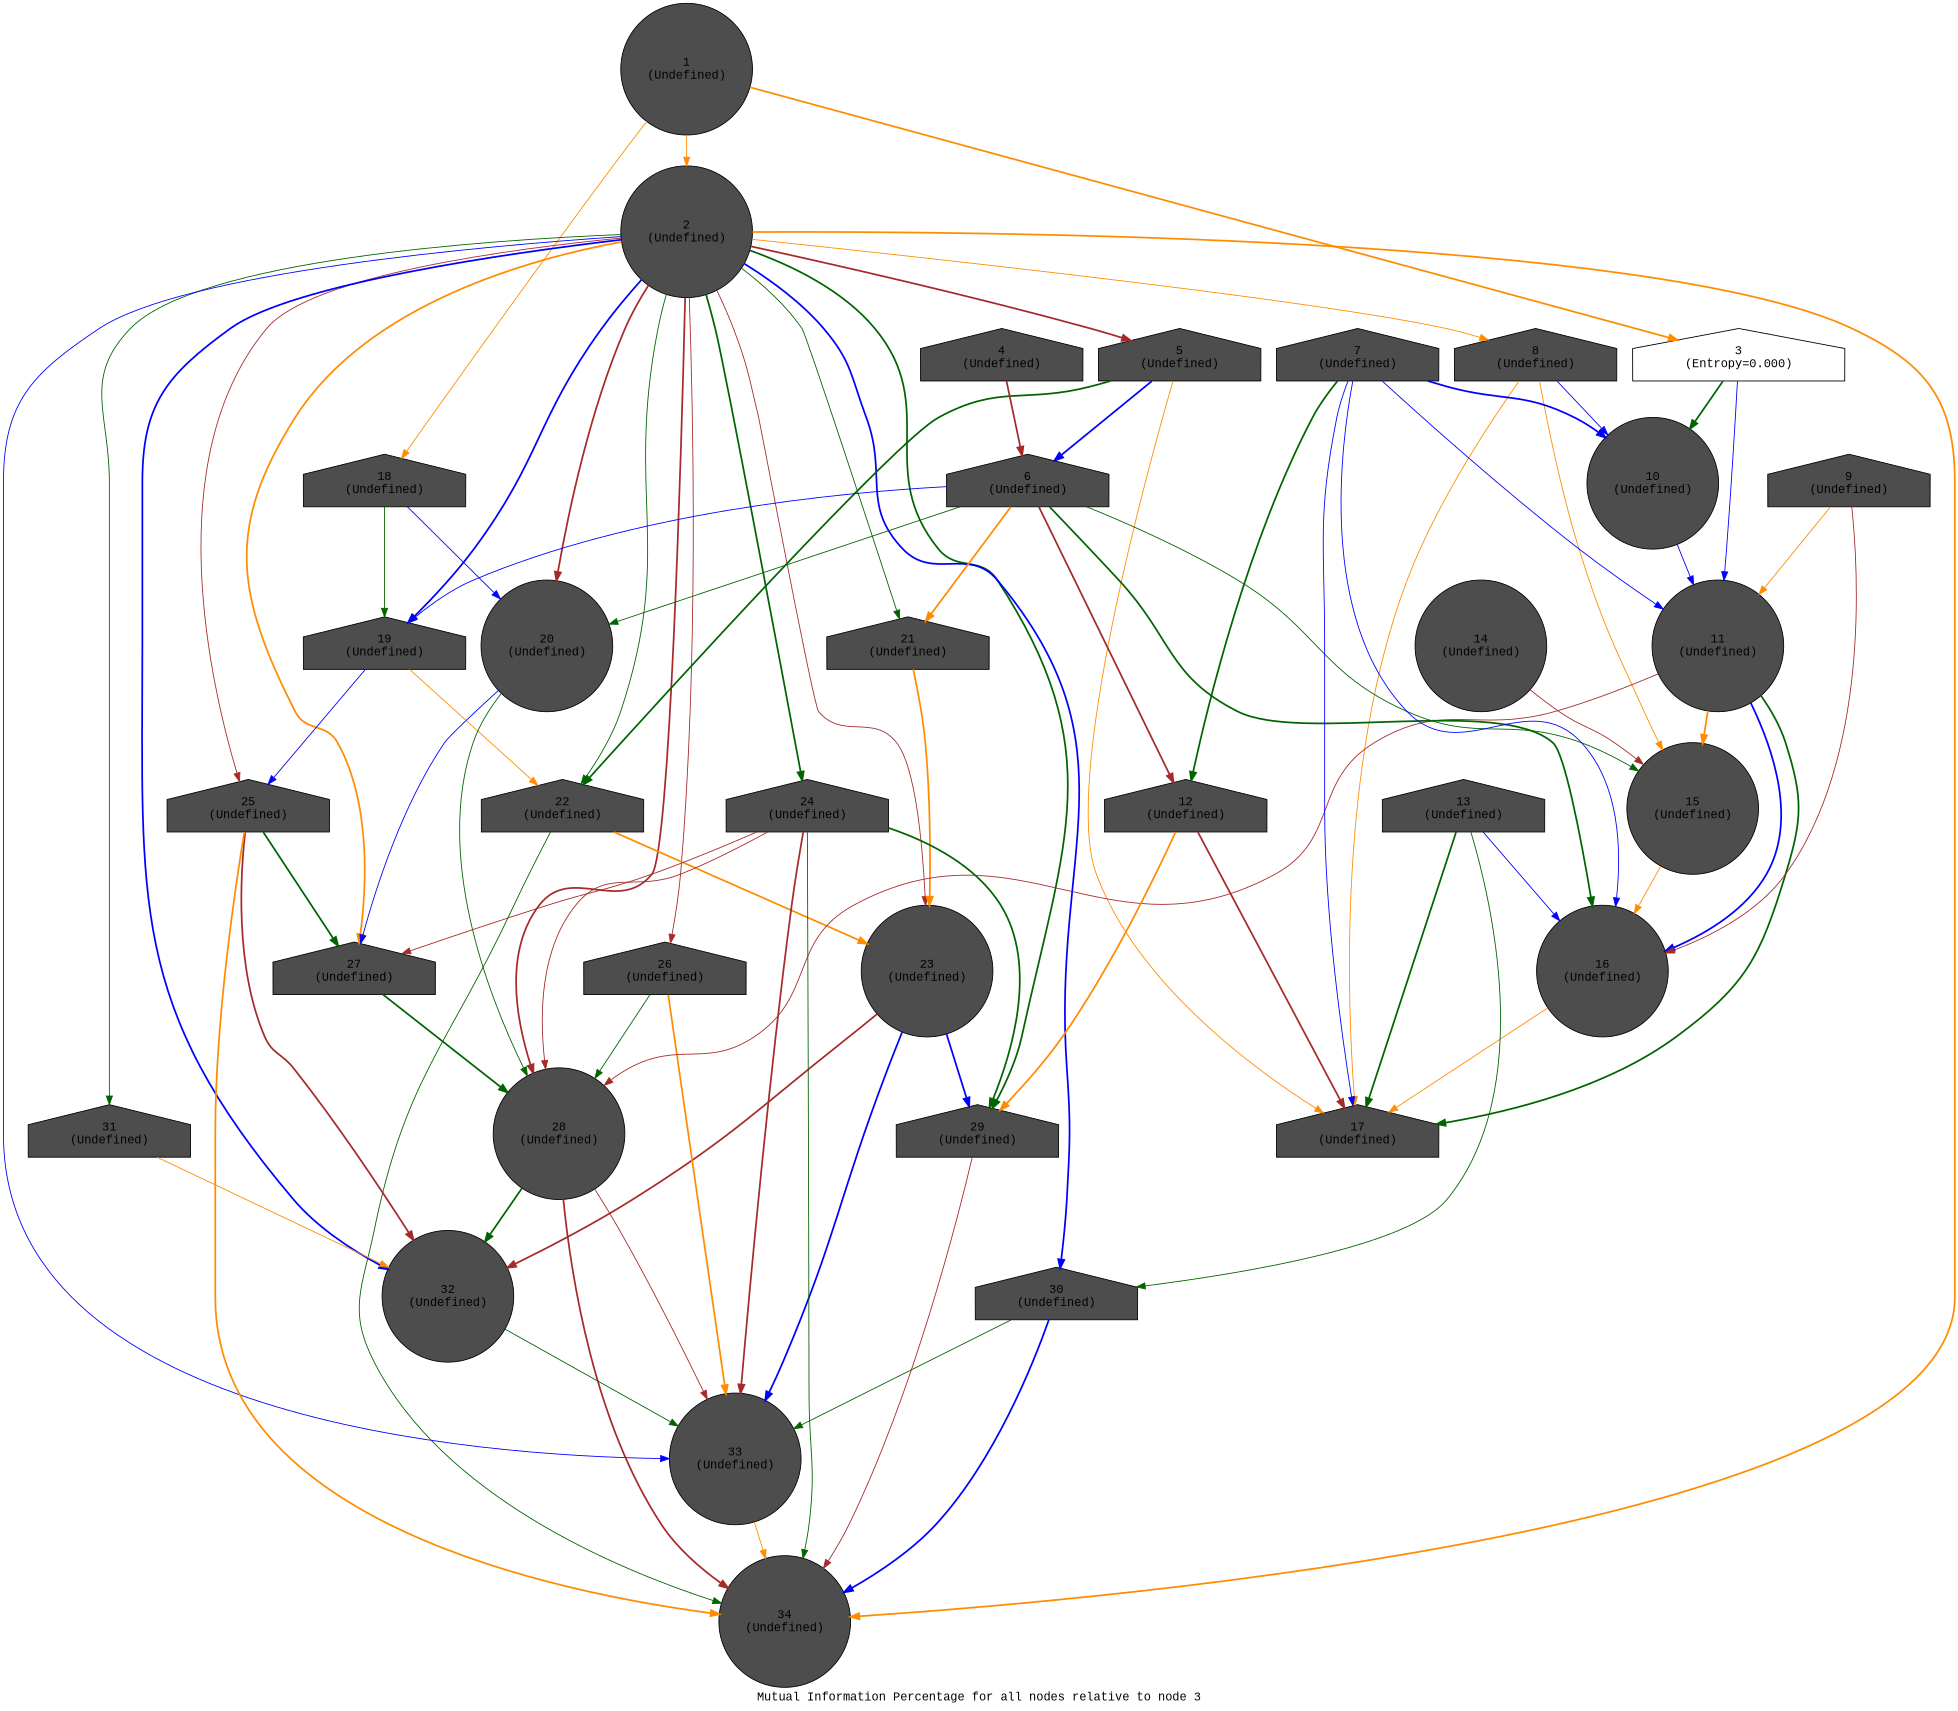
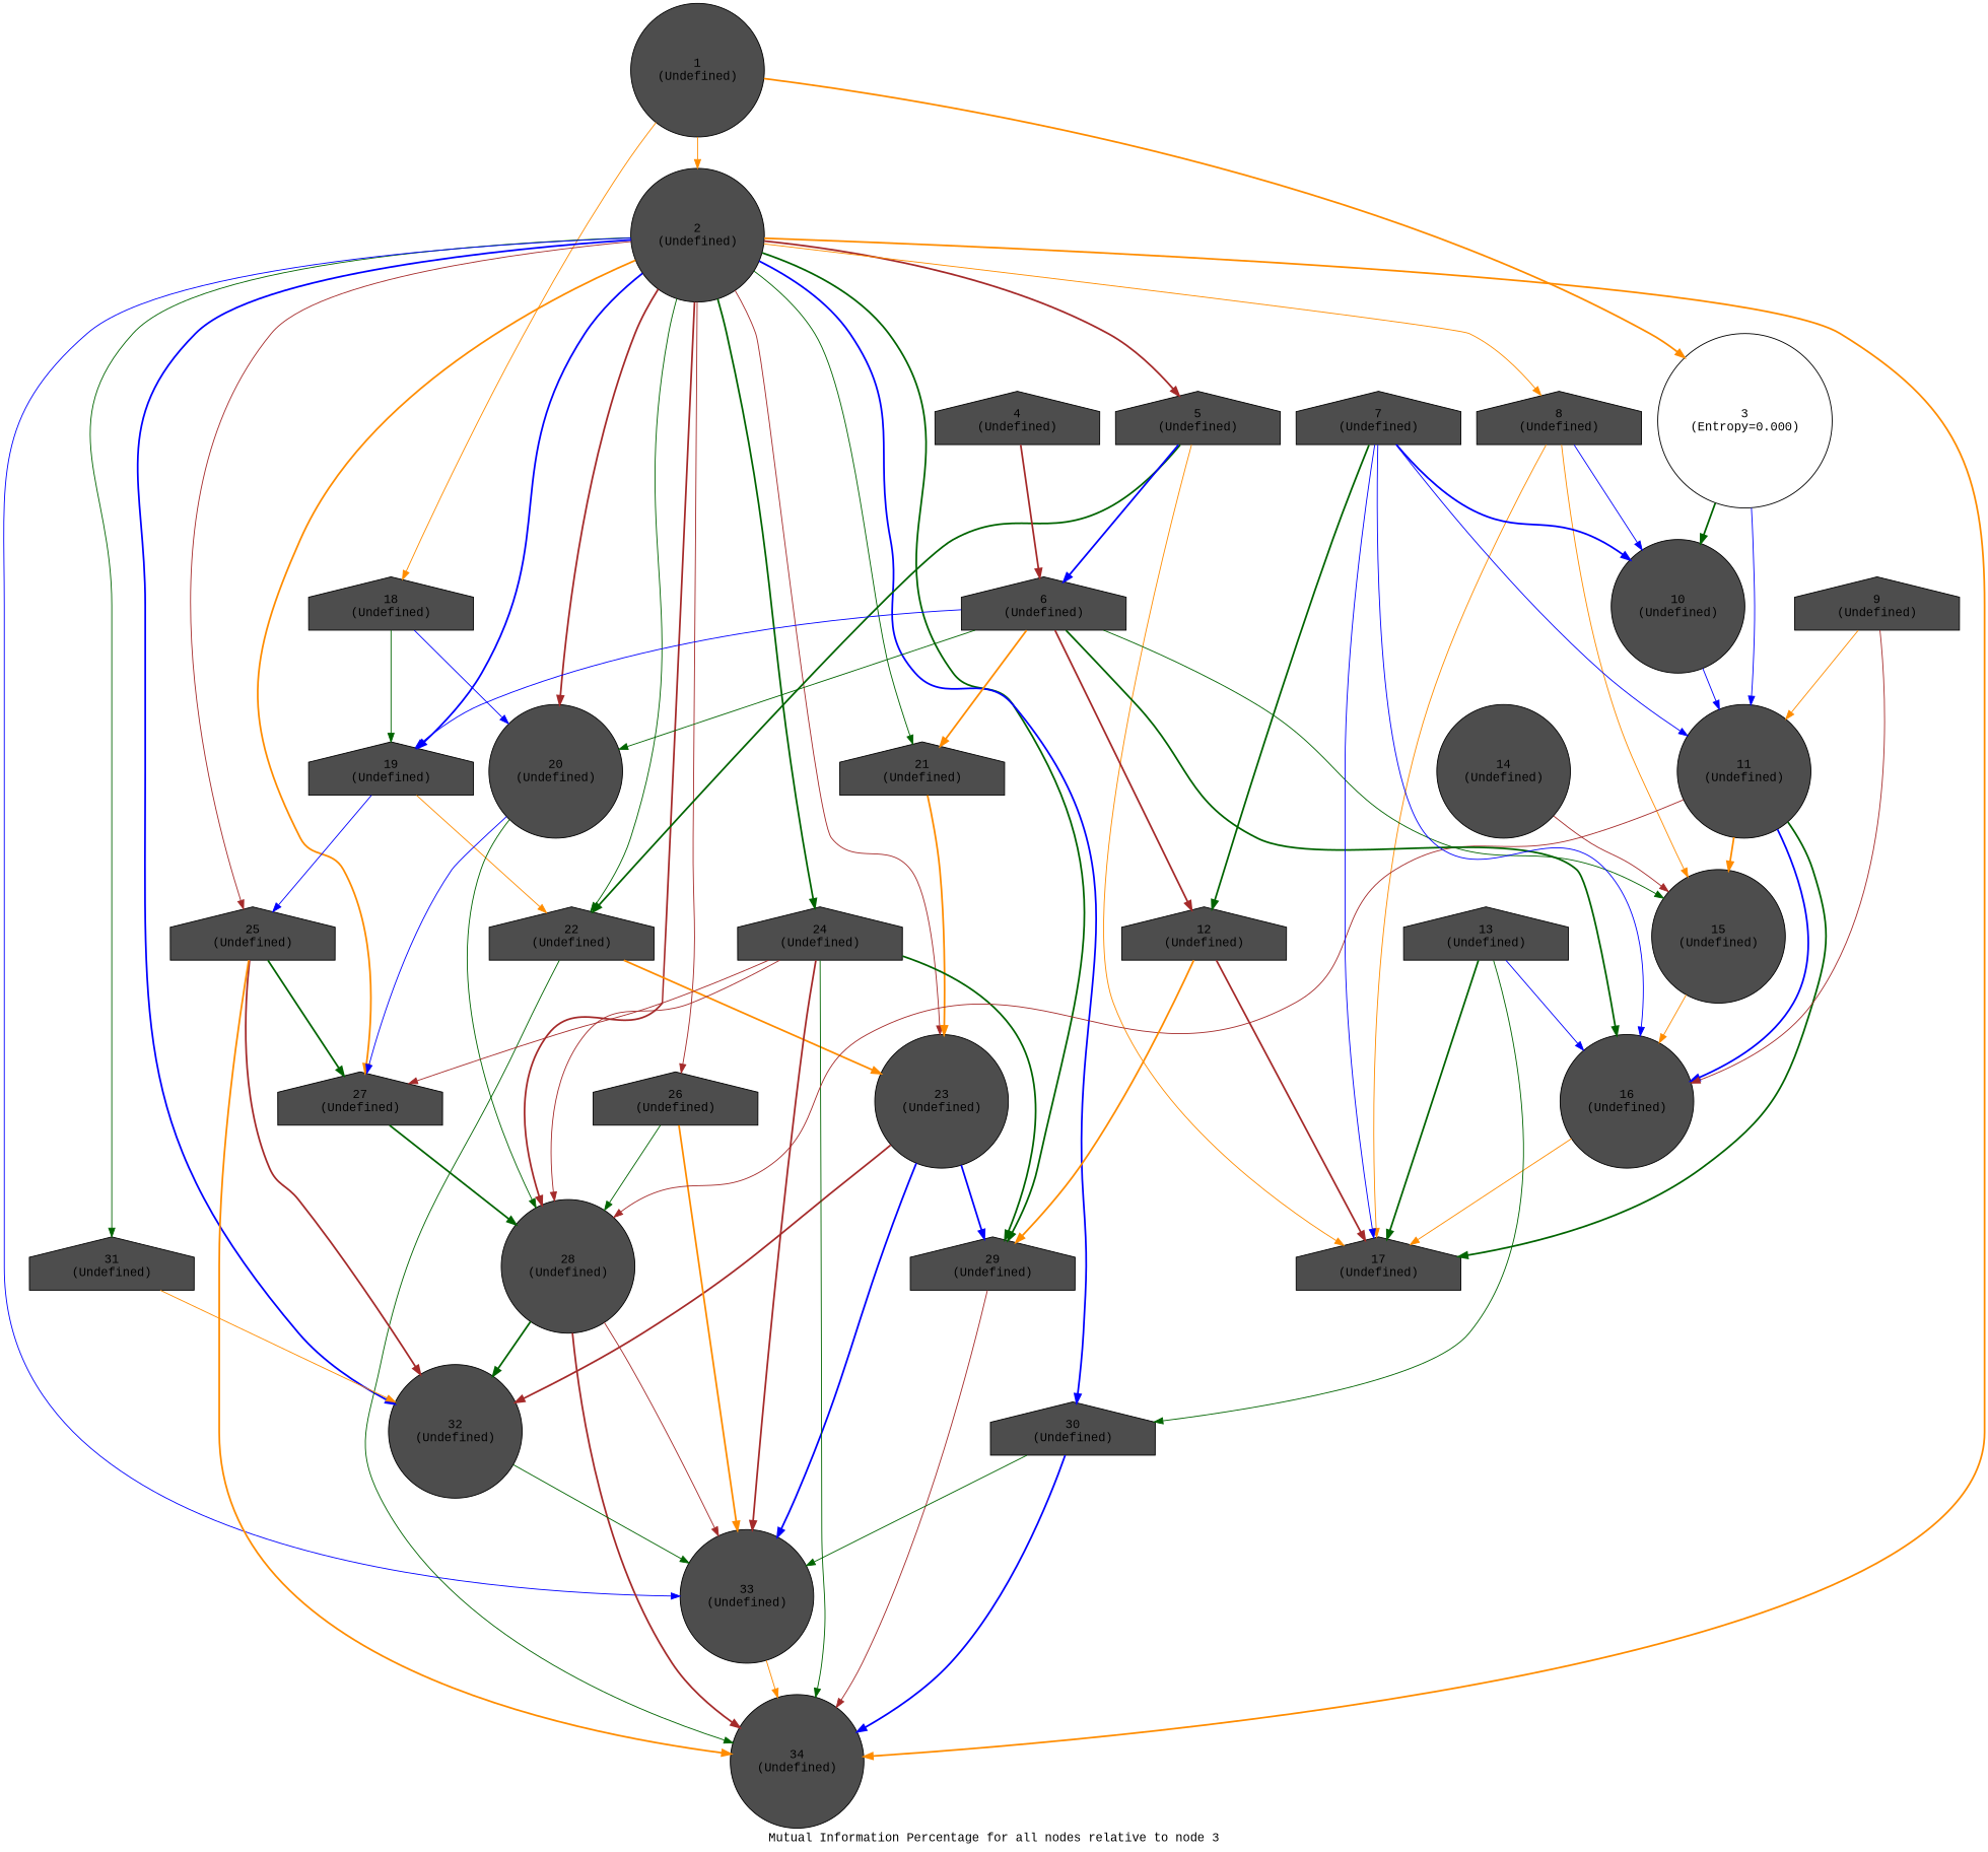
  digraph {
    label="Mutual Information Percentage for all nodes relative to node 3"
    fontname="Liberation Mono"
    node [fillcolor=gray30 shape=house style=filled fontname="Liberation Mono"]
    edge [color=darkgreen style=solid fontname="Liberation Mono"]
    n1 [label="1\n(Undefined)" shape=circle]
    n2 [label="2\n(Undefined)" shape=circle]
-   n3 [label="3\n(Entropy=0.000)" fillcolor="" style=""]
+   n3 [label="3\n(Entropy=0.000)" shape=circle fillcolor="" style=""]
    n4 [label="18\n(Undefined)"]
    n5 [label="5\n(Undefined)"]
    n6 [label="8\n(Undefined)"]
    n7 [label="19\n(Undefined)"]
    n8 [label="20\n(Undefined)" shape=circle]
    n9 [label="21\n(Undefined)"]
    n10 [label="22\n(Undefined)"]
    n11 [label="23\n(Undefined)" shape=circle]
    n12 [label="24\n(Undefined)"]
    n13 [label="25\n(Undefined)"]
    n14 [label="26\n(Undefined)"]
    n15 [label="27\n(Undefined)"]
    n16 [label="28\n(Undefined)" shape=circle]
    n17 [label="29\n(Undefined)"]
    n18 [label="30\n(Undefined)"]
    n19 [label="31\n(Undefined)"]
    n20 [label="32\n(Undefined)" shape=circle]
    n21 [label="33\n(Undefined)" shape=circle]
    n22 [label="34\n(Undefined)" shape=circle]
    n23 [label="10\n(Undefined)" shape=circle]
    n24 [label="11\n(Undefined)" shape=circle]
    n25 [label="4\n(Undefined)"]
    n26 [label="6\n(Undefined)"]
    n27 [label="17\n(Undefined)"]
    n28 [label="12\n(Undefined)"]
    n29 [label="15\n(Undefined)" shape=circle]
    n30 [label="16\n(Undefined)" shape=circle]
    n31 [label="7\n(Undefined)"]
    n32 [label="9\n(Undefined)"]
    n33 [label="13\n(Undefined)"]
    n34 [label="14\n(Undefined)" shape=circle]
    n1 -> n2 [color=darkorange]
    n1 -> n3 [color=darkorange style=bold]
    n1 -> n4 [color=darkorange]
    n2 -> n5 [color=brown style=bold]
    n2 -> n6 [color=darkorange]
    n2 -> n7 [color=blue style=bold]
    n2 -> n8 [color=brown style=bold]
    n2 -> n9
    n2 -> n10
    n2 -> n11 [color=brown]
    n2 -> n12 [style=bold]
    n2 -> n13 [color=brown]
    n2 -> n14 [color=brown]
    n2 -> n15 [color=darkorange style=bold]
    n2 -> n16 [color=brown style=bold]
    n2 -> n17 [style=bold]
    n2 -> n18 [color=blue style=bold]
    n2 -> n19
    n2 -> n20 [color=blue style=bold]
    n2 -> n21 [color=blue]
    n2 -> n22 [color=darkorange style=bold]
    n3 -> n23 [style=bold]
    n3 -> n24 [color=blue]
    n4 -> n7
    n4 -> n8 [color=blue]
    n5 -> n10 [style=bold]
    n5 -> n26 [color=blue style=bold]
    n5 -> n27 [color=darkorange]
    n6 -> n23 [color=blue]
    n6 -> n27 [color=darkorange]
    n6 -> n29 [color=darkorange]
    n7 -> n10 [color=darkorange]
    n7 -> n13 [color=blue]
    n8 -> n15 [color=blue]
    n8 -> n16
    n9 -> n11 [color=darkorange style=bold]
    n10 -> n11 [color=darkorange style=bold]
    n10 -> n22
    n11 -> n17 [color=blue style=bold]
    n11 -> n20 [color=brown style=bold]
    n11 -> n21 [color=blue style=bold]
    n12 -> n15 [color=brown]
    n12 -> n16 [color=brown]
    n12 -> n17 [style=bold]
    n12 -> n21 [color=brown style=bold]
    n12 -> n22
    n13 -> n15 [style=bold]
    n13 -> n20 [color=brown style=bold]
    n13 -> n22 [color=darkorange style=bold]
    n14 -> n16
    n14 -> n21 [color=darkorange style=bold]
    n15 -> n16 [style=bold]
    n16 -> n20 [style=bold]
    n16 -> n21 [color=brown]
    n16 -> n22 [color=brown style=bold]
    n17 -> n22 [color=brown]
    n18 -> n21
    n18 -> n22 [color=blue style=bold]
    n19 -> n20 [color=darkorange]
    n20 -> n21
    n21 -> n22 [color=darkorange]
    n23 -> n24 [color=blue]
    n24 -> n16 [color=brown]
    n24 -> n27 [style=bold]
    n24 -> n29 [color=darkorange style=bold]
    n24 -> n30 [color=blue style=bold]
    n25 -> n26 [color=brown style=bold]
    n26 -> n7 [color=blue]
    n26 -> n8
    n26 -> n9 [color=darkorange style=bold]
    n26 -> n28 [color=brown style=bold]
    n26 -> n29
    n26 -> n30 [style=bold]
    n28 -> n17 [color=darkorange style=bold]
    n28 -> n27 [color=brown style=bold]
    n29 -> n30 [color=darkorange]
    n30 -> n27 [color=darkorange]
    n31 -> n23 [color=blue style=bold]
    n31 -> n24 [color=blue]
    n31 -> n27 [color=blue]
    n31 -> n28 [style=bold]
    n31 -> n30 [color=blue]
    n32 -> n24 [color=darkorange]
    n32 -> n30 [color=brown]
    n33 -> n18
    n33 -> n27 [style=bold]
    n33 -> n30 [color=blue]
    n34 -> n29 [color=brown]
  }
